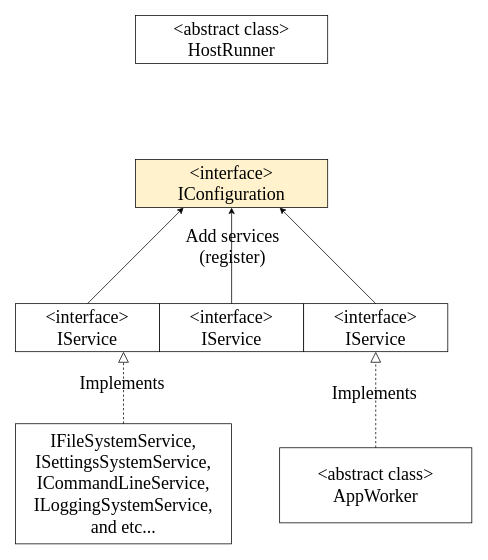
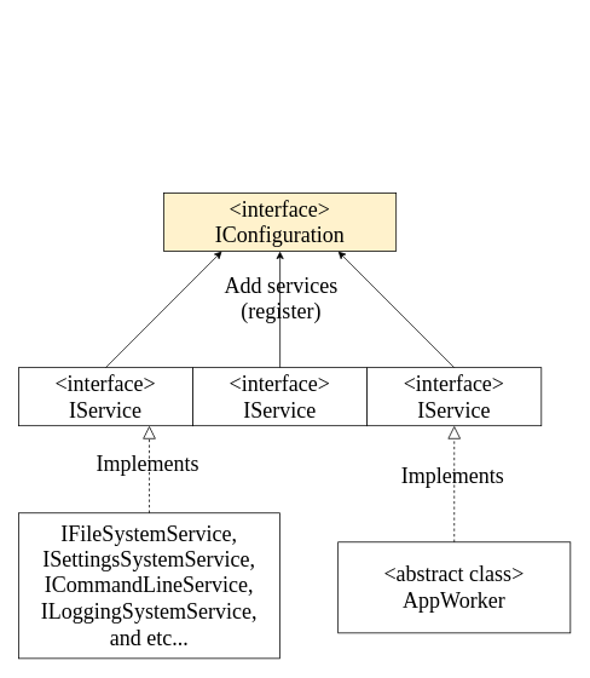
  <mxCell id="0" />
  <mxCell id="1" parent="0" />
- <mxCell id="2" value="&amp;lt;abstract class&amp;gt;&lt;br&gt;HostRunner" style="rounded=0;whiteSpace=wrap;html=1;fontFamily=IPAGothic;fontSize=24;" vertex="1" parent="1"><mxGeometry x="180" y="20" width="256" height="64" as="geometry" /></mxCell>
  <mxCell id="3" value="&amp;lt;interface&amp;gt;&lt;br&gt;IConfiguration" style="rounded=0;whiteSpace=wrap;html=1;fontFamily=IPAGothic;fontSize=24;fillColor=#fff2cc;" vertex="1" parent="1"><mxGeometry x="180" y="212" width="256" height="64" as="geometry" /></mxCell>
  <mxCell id="4" value="&amp;lt;interface&amp;gt;&lt;br&gt;IService" style="rounded=0;whiteSpace=wrap;html=1;fontFamily=IPAGothic;fontSize=24;" vertex="1" parent="1"><mxGeometry x="20" y="404" width="192" height="64" as="geometry" /></mxCell>
  <mxCell id="5" value="&amp;lt;interface&amp;gt;&lt;br&gt;IService" style="rounded=0;whiteSpace=wrap;html=1;fontFamily=IPAGothic;fontSize=24;" vertex="1" parent="1"><mxGeometry x="212" y="404" width="192" height="64" as="geometry" /></mxCell>
  <mxCell id="6" value="&amp;lt;interface&amp;gt;&lt;br&gt;IService" style="rounded=0;whiteSpace=wrap;html=1;fontFamily=IPAGothic;fontSize=24;" vertex="1" parent="1"><mxGeometry x="404" y="404" width="192" height="64" as="geometry" /></mxCell>
  <mxCell id="7" value="" style="endArrow=classic;html=1;fontFamily=IPAGothic;fontSize=24;exitX=0.5;exitY=0;exitDx=0;exitDy=0;entryX=0.25;entryY=1;entryDx=0;entryDy=0;" edge="1" parent="1" source="4" target="3"><mxGeometry width="50" height="50" relative="1" as="geometry"><mxPoint x="148" y="390" as="sourcePoint" /><mxPoint x="198" y="340" as="targetPoint" /></mxGeometry></mxCell>
  <mxCell id="8" value="" style="endArrow=classic;html=1;fontFamily=IPAGothic;fontSize=24;exitX=0.5;exitY=0;exitDx=0;exitDy=0;entryX=0.5;entryY=1;entryDx=0;entryDy=0;" edge="1" parent="1" source="5" target="3"><mxGeometry width="50" height="50" relative="1" as="geometry"><mxPoint x="292" y="662" as="sourcePoint" /><mxPoint x="342" y="612" as="targetPoint" /></mxGeometry></mxCell>
  <mxCell id="9" value="Add services&lt;br&gt;(register)" style="edgeLabel;html=1;align=center;verticalAlign=middle;resizable=0;points=[];fontSize=24;fontFamily=IPAGothic;labelBackgroundColor=none;" vertex="1" connectable="0" parent="8"><mxGeometry x="0.203" relative="1" as="geometry"><mxPoint as="offset" /></mxGeometry></mxCell>
  <mxCell id="10" value="" style="endArrow=classic;html=1;fontFamily=IPAGothic;fontSize=24;exitX=0.5;exitY=0;exitDx=0;exitDy=0;entryX=0.75;entryY=1;entryDx=0;entryDy=0;" edge="1" parent="1" source="6" target="3"><mxGeometry width="50" height="50" relative="1" as="geometry"><mxPoint x="500" y="646" as="sourcePoint" /><mxPoint x="550" y="596" as="targetPoint" /></mxGeometry></mxCell>
  <mxCell id="11" value="&amp;lt;abstract class&amp;gt;&lt;br&gt;AppWorker" style="rounded=0;whiteSpace=wrap;html=1;fontFamily=IPAGothic;fontSize=24;" vertex="1" parent="1"><mxGeometry x="372" y="596" width="256" height="100" as="geometry" /></mxCell>
  <mxCell id="12" value="" style="endArrow=block;dashed=1;endFill=0;endSize=12;html=1;fontFamily=IPAGothic;fontSize=24;exitX=0.5;exitY=0;exitDx=0;exitDy=0;entryX=0.5;entryY=1;entryDx=0;entryDy=0;" edge="1" parent="1" source="11" target="6"><mxGeometry width="160" relative="1" as="geometry"><mxPoint x="468" y="548" as="sourcePoint" /><mxPoint x="628" y="548" as="targetPoint" /></mxGeometry></mxCell>
  <mxCell id="13" value="Implements" style="edgeLabel;html=1;align=center;verticalAlign=middle;resizable=0;points=[];fontSize=24;fontFamily=IPAGothic;labelBackgroundColor=none;" vertex="1" connectable="0" parent="12"><mxGeometry x="0.138" y="3" relative="1" as="geometry"><mxPoint as="offset" /></mxGeometry></mxCell>
  <mxCell id="14" value="IFileSystemService,&lt;br&gt;ISettingsSystemService,&lt;br&gt;ICommandLineService,&lt;br&gt;ILoggingSystemService,&lt;br&gt;and etc..." style="rounded=0;whiteSpace=wrap;html=1;fontFamily=IPAGothic;fontSize=24;" vertex="1" parent="1"><mxGeometry x="20" y="564" width="288" height="160" as="geometry" /></mxCell>
  <mxCell id="15" value="" style="endArrow=block;dashed=1;endFill=0;endSize=12;html=1;fontFamily=IPAGothic;fontSize=24;exitX=0.5;exitY=0;exitDx=0;exitDy=0;entryX=0.75;entryY=1;entryDx=0;entryDy=0;" edge="1" parent="1" source="14" target="4"><mxGeometry width="160" relative="1" as="geometry"><mxPoint x="516" y="612" as="sourcePoint" /><mxPoint x="516" y="484" as="targetPoint" /></mxGeometry></mxCell>
  <mxCell id="16" value="Implements" style="edgeLabel;html=1;align=center;verticalAlign=middle;resizable=0;points=[];fontSize=24;fontFamily=IPAGothic;labelBackgroundColor=none;" vertex="1" connectable="0" parent="15"><mxGeometry x="0.138" y="3" relative="1" as="geometry"><mxPoint as="offset" /></mxGeometry></mxCell>
